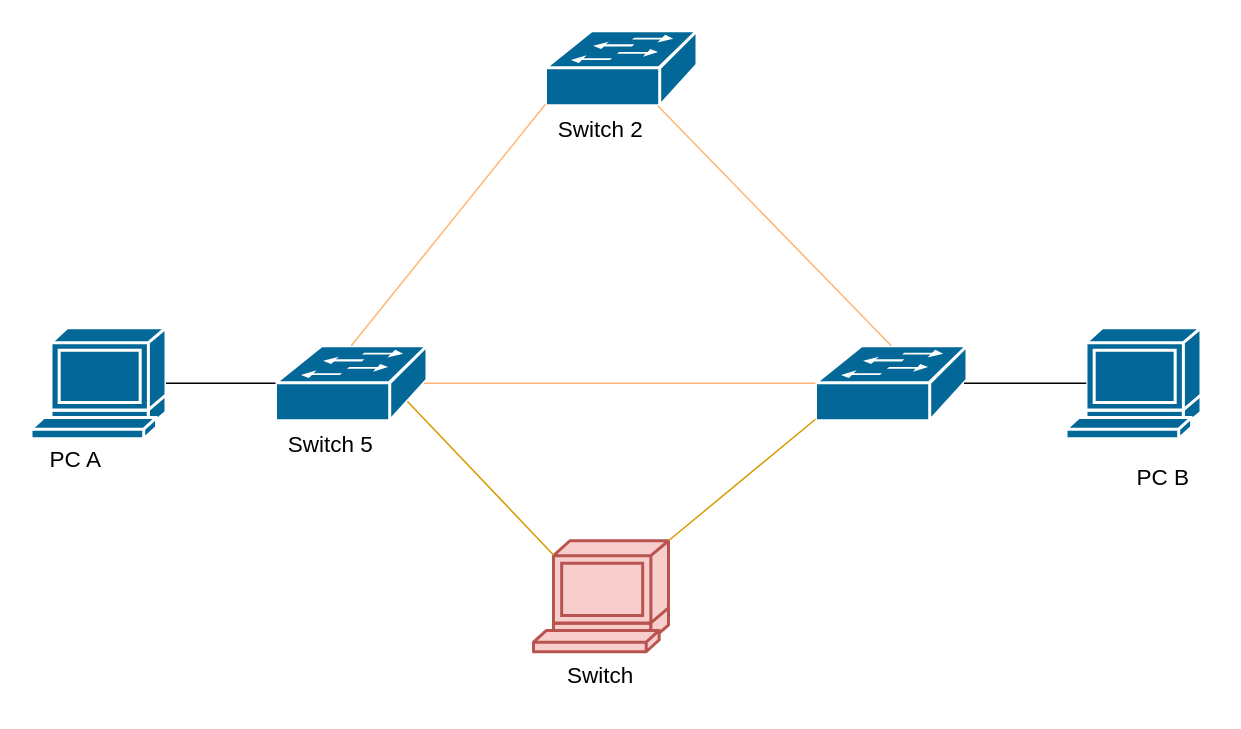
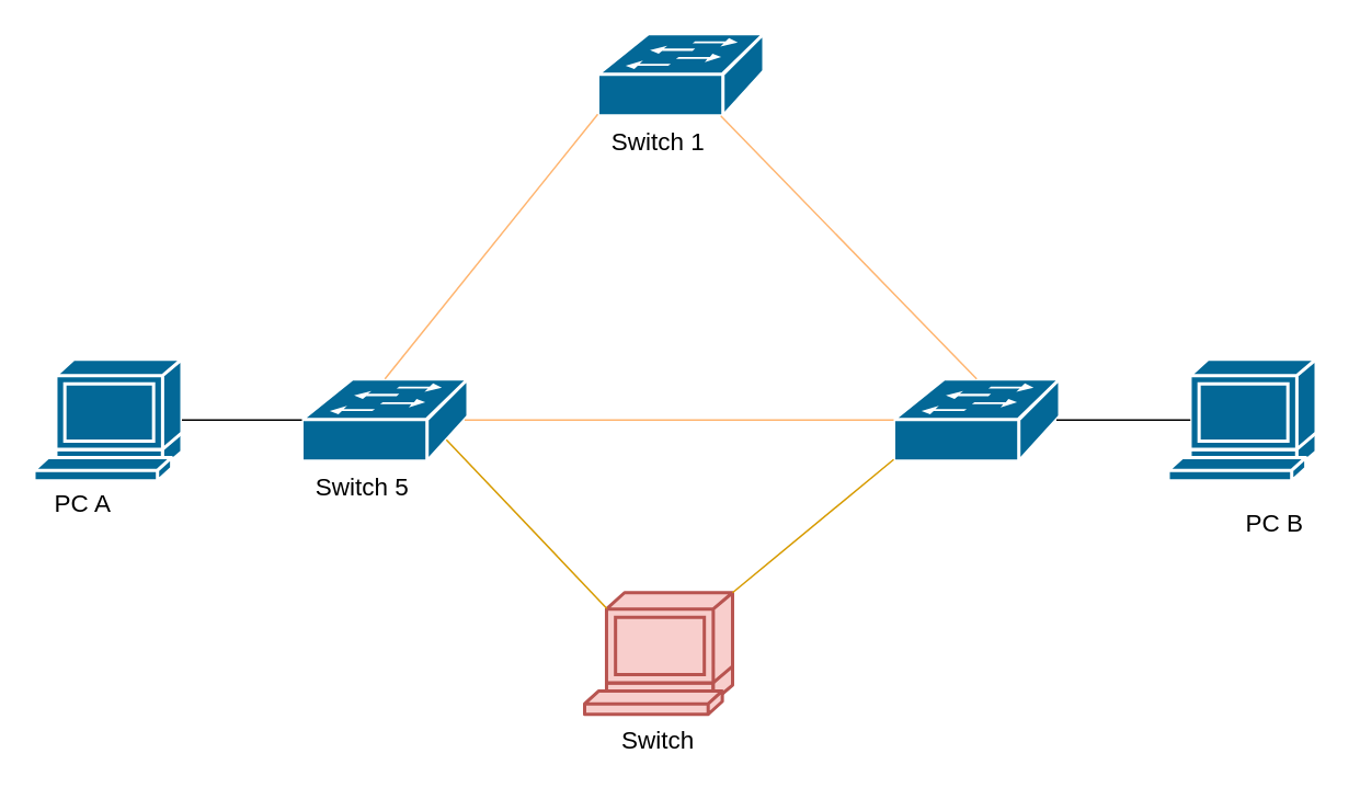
  <mxCell id="0" />
  <mxCell id="1" parent="0" />
  <mxCell id="2" value="" style="shape=mxgraph.cisco.switches.workgroup_switch;sketch=0;html=1;pointerEvents=1;dashed=0;fillColor=#036897;strokeColor=#ffffff;strokeWidth=2;verticalLabelPosition=bottom;verticalAlign=top;align=center;outlineConnect=0;" parent="1" vertex="1"><mxGeometry x="363" y="20" width="101" height="50" as="geometry" /></mxCell>
  <mxCell id="3" value="" style="shape=mxgraph.cisco.switches.workgroup_switch;sketch=0;html=1;pointerEvents=1;dashed=0;fillColor=#036897;strokeColor=#ffffff;strokeWidth=2;verticalLabelPosition=bottom;verticalAlign=top;align=center;outlineConnect=0;" parent="1" vertex="1"><mxGeometry x="543" y="230" width="101" height="50" as="geometry" /></mxCell>
  <mxCell id="4" value="" style="shape=mxgraph.cisco.switches.workgroup_switch;sketch=0;html=1;pointerEvents=1;dashed=0;fillColor=#036897;strokeColor=#ffffff;strokeWidth=2;verticalLabelPosition=bottom;verticalAlign=top;align=center;outlineConnect=0;" parent="1" vertex="1"><mxGeometry x="183" y="230" width="101" height="50" as="geometry" /></mxCell>
  <mxCell id="5" value="" style="shape=mxgraph.cisco.computers_and_peripherals.terminal;sketch=0;html=1;pointerEvents=1;dashed=0;fillColor=#036897;strokeColor=#ffffff;strokeWidth=2;verticalLabelPosition=bottom;verticalAlign=top;align=center;outlineConnect=0;" parent="1" vertex="1"><mxGeometry x="20" y="218" width="90" height="74" as="geometry" /></mxCell>
  <mxCell id="6" value="" style="endArrow=none;html=1;rounded=0;exitX=0.5;exitY=0;exitDx=0;exitDy=0;exitPerimeter=0;entryX=0;entryY=0.98;entryDx=0;entryDy=0;entryPerimeter=0;strokeColor=#FFB570;" parent="1" source="4" target="2" edge="1"><mxGeometry width="50" height="50" relative="1" as="geometry"><mxPoint x="270" y="210" as="sourcePoint" /><mxPoint x="320" y="160" as="targetPoint" /></mxGeometry></mxCell>
  <mxCell id="7" value="" style="endArrow=none;html=1;rounded=0;exitX=0.5;exitY=0;exitDx=0;exitDy=0;exitPerimeter=0;strokeColor=#FFB570;" parent="1" source="3" target="2" edge="1"><mxGeometry width="50" height="50" relative="1" as="geometry"><mxPoint x="370" y="270" as="sourcePoint" /><mxPoint x="420" y="220" as="targetPoint" /></mxGeometry></mxCell>
  <mxCell id="8" value="" style="endArrow=none;html=1;rounded=0;exitX=0.98;exitY=0.5;exitDx=0;exitDy=0;exitPerimeter=0;entryX=0;entryY=0.5;entryDx=0;entryDy=0;entryPerimeter=0;strokeColor=#FFB570;" parent="1" source="4" target="3" edge="1"><mxGeometry width="50" height="50" relative="1" as="geometry"><mxPoint x="370" y="270" as="sourcePoint" /><mxPoint x="420" y="220" as="targetPoint" /></mxGeometry></mxCell>
  <mxCell id="9" value="" style="shape=mxgraph.cisco.computers_and_peripherals.terminal;sketch=0;html=1;pointerEvents=1;dashed=0;fillColor=#036897;strokeColor=#ffffff;strokeWidth=2;verticalLabelPosition=bottom;verticalAlign=top;align=center;outlineConnect=0;" parent="1" vertex="1"><mxGeometry x="710" y="218" width="90" height="74" as="geometry" /></mxCell>
  <mxCell id="10" value="" style="endArrow=none;html=1;rounded=0;exitX=1;exitY=0.5;exitDx=0;exitDy=0;exitPerimeter=0;entryX=0;entryY=0.5;entryDx=0;entryDy=0;entryPerimeter=0;" parent="1" source="5" target="4" edge="1"><mxGeometry width="50" height="50" relative="1" as="geometry"><mxPoint x="190" y="390" as="sourcePoint" /><mxPoint x="240" y="340" as="targetPoint" /></mxGeometry></mxCell>
  <mxCell id="11" value="" style="endArrow=none;html=1;rounded=0;exitX=0.98;exitY=0.5;exitDx=0;exitDy=0;exitPerimeter=0;entryX=0.15;entryY=0.5;entryDx=0;entryDy=0;entryPerimeter=0;" parent="1" source="3" target="9" edge="1"><mxGeometry width="50" height="50" relative="1" as="geometry"><mxPoint x="610" y="260" as="sourcePoint" /><mxPoint x="660" y="210" as="targetPoint" /></mxGeometry></mxCell>
  <mxCell id="12" value="&lt;font style=&quot;font-size: 15px;&quot;&gt;PC A&lt;/font&gt;" style="text;html=1;strokeColor=none;fillColor=none;align=center;verticalAlign=middle;whiteSpace=wrap;rounded=0;" parent="1" vertex="1"><mxGeometry x="20" y="290" width="60" height="30" as="geometry" /></mxCell>
  <mxCell id="13" value="&lt;font style=&quot;font-size: 15px;&quot;&gt;Switch 5&lt;/font&gt;" style="text;html=1;strokeColor=none;fillColor=none;align=center;verticalAlign=middle;whiteSpace=wrap;rounded=0;" parent="1" vertex="1"><mxGeometry x="190" y="280" width="60" height="30" as="geometry" /></mxCell>
- <mxCell id="14" value="&lt;font style=&quot;font-size: 15px;&quot;&gt;Switch 2&lt;/font&gt;" style="text;html=1;strokeColor=none;fillColor=none;align=center;verticalAlign=middle;whiteSpace=wrap;rounded=0;" parent="1" vertex="1"><mxGeometry x="370" y="70" width="60" height="30" as="geometry" /></mxCell>
+ <mxCell id="14" value="&lt;font style=&quot;font-size: 15px;&quot;&gt;Switch 1&lt;/font&gt;" style="text;html=1;strokeColor=none;fillColor=none;align=center;verticalAlign=middle;whiteSpace=wrap;rounded=0;" parent="1" vertex="1"><mxGeometry x="370" y="70" width="60" height="30" as="geometry" /></mxCell>
  <mxCell id="15" value="&lt;font style=&quot;font-size: 15px;&quot;&gt;PC B&lt;/font&gt;" style="text;html=1;strokeColor=none;fillColor=none;align=center;verticalAlign=middle;whiteSpace=wrap;rounded=0;" parent="1" vertex="1"><mxGeometry x="745" y="302" width="60" height="30" as="geometry" /></mxCell>
  <mxCell id="16" value="" style="shape=mxgraph.cisco.computers_and_peripherals.terminal;sketch=0;html=1;pointerEvents=1;dashed=0;fillColor=#f8cecc;strokeColor=#b85450;strokeWidth=2;verticalLabelPosition=bottom;verticalAlign=top;align=center;outlineConnect=0;" parent="1" vertex="1"><mxGeometry x="355" y="360" width="90" height="74" as="geometry" /></mxCell>
  <mxCell id="17" value="" style="endArrow=none;html=1;rounded=0;entryX=0.15;entryY=0.13;entryDx=0;entryDy=0;entryPerimeter=0;exitX=0.87;exitY=0.74;exitDx=0;exitDy=0;exitPerimeter=0;fillColor=#ffe6cc;strokeColor=#d79b00;" parent="1" source="4" target="16" edge="1"><mxGeometry width="50" height="50" relative="1" as="geometry"><mxPoint x="390" y="220" as="sourcePoint" /><mxPoint x="440" y="170" as="targetPoint" /></mxGeometry></mxCell>
  <mxCell id="18" value="&lt;font style=&quot;font-size: 15px;&quot;&gt;Switch&lt;/font&gt;" style="text;html=1;strokeColor=none;fillColor=none;align=center;verticalAlign=middle;whiteSpace=wrap;rounded=0;" parent="1" vertex="1"><mxGeometry x="370" y="434" width="60" height="30" as="geometry" /></mxCell>
  <mxCell id="19" value="" style="endArrow=none;html=1;rounded=0;entryX=0;entryY=0.98;entryDx=0;entryDy=0;entryPerimeter=0;exitX=1;exitY=0;exitDx=0;exitDy=0;exitPerimeter=0;fillColor=#ffe6cc;strokeColor=#d79b00;" parent="1" source="16" target="3" edge="1"><mxGeometry width="50" height="50" relative="1" as="geometry"><mxPoint x="520" y="345.69" as="sourcePoint" /><mxPoint x="617.63" y="448.31" as="targetPoint" /></mxGeometry></mxCell>
